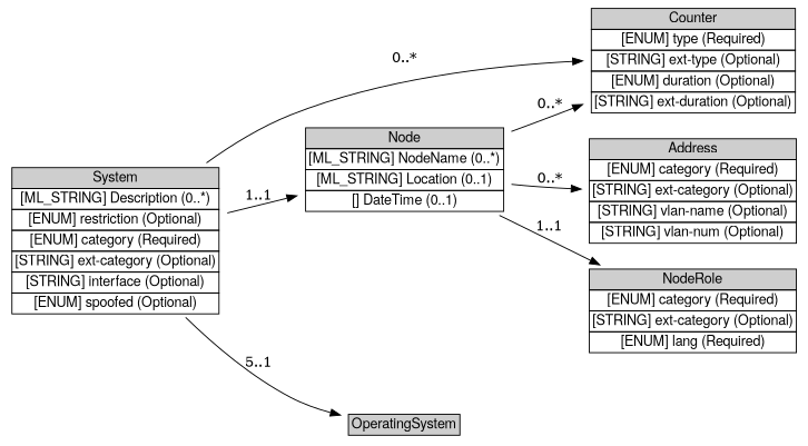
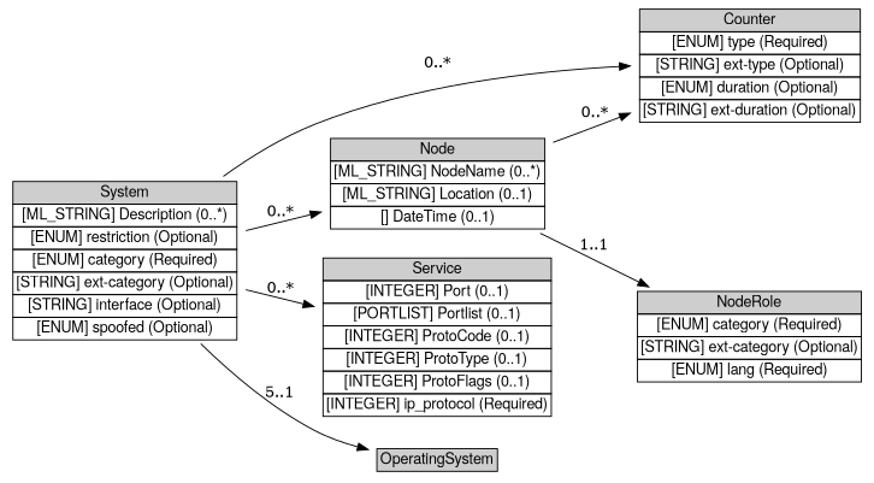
  digraph {
    rankdir=LR
    node [shape=plaintext]
    n1 [height=2.1528 label=<<table BORDER="0" CELLBORDER="1" CELLSPACING="0"> <tr> <td BGCOLOR="#CECECE" HREF="/html/IODEFv1/System.html" TITLE="The System class describes a system or network involved in an event. The systems or networks represented by this class are categorized according to the role they played in the incident through the category attribute. The value of this category attribute dictates the semantics of the aggregated classes in the System class. If the category attribute has a value of &quot;source&quot;, then the aggregated classes denote the machine and service from which the activity is originating. With a category attribute value of &quot;target&quot; or &quot;intermediary&quot;, then the machine or service is the one targeted in the activity. A value of &quot;sensor&quot; dictates that this System was part of an instrumentation to monitor the network. "><FONT FACE="Nimbus Sans L">System</FONT></td> </tr>" %<tr><td  HREF="/html/IODEFv1/System.html" TITLE="A free-form text description of the System."><FONT FACE="Nimbus Sans L">[ML_STRING] Description (0..*)</FONT></td></tr>%<tr><td  HREF="/html/IODEFv1/System.html" TITLE="This attribute is defined in Section 3.2."><FONT FACE="Nimbus Sans L">[ENUM] restriction (Optional)</FONT></td></tr>%<tr><td  HREF="/html/IODEFv1/System.html" TITLE="Classifies the role the host or network played in the incident.  The possible values are:"><FONT FACE="Nimbus Sans L">[ENUM] category (Required)</FONT></td></tr>%<tr><td  HREF="/html/IODEFv1/System.html" TITLE="A means by which to extend the category attribute.  See Section 5.1."><FONT FACE="Nimbus Sans L">[STRING] ext-category (Optional)</FONT></td></tr>%<tr><td  HREF="/html/IODEFv1/System.html" TITLE="Specifies the interface on which the event(s) on this System originated.  If the Node class specifies a network rather than a host, this attribute has no meaning."><FONT FACE="Nimbus Sans L">[STRING] interface (Optional)</FONT></td></tr>%<tr><td  HREF="/html/IODEFv1/System.html" TITLE="An indication of confidence in whether this System was the true target or attacking host.  The permitted values for this attribute are shown below.  The default value is &quot;unknown&quot;."><FONT FACE="Nimbus Sans L">[ENUM] spoofed (Optional)</FONT></td></tr>%</table>> width=3.0833]
    n2 [height=1.2778 label=<<table BORDER="0" CELLBORDER="1" CELLSPACING="0"> <tr> <td BGCOLOR="#CECECE" HREF="/html/IODEFv1/Node.html" TITLE="The Node class names a system (e.g., PC, router) or network. "><FONT FACE="Nimbus Sans L">Node</FONT></td> </tr>" %<tr><td  HREF="/html/IODEFv1/Node.html" TITLE="The name of the Node (e.g., fully qualified domain name).  This information MUST be provided if no Address information is given."><FONT FACE="Nimbus Sans L">[ML_STRING] NodeName (0..*)</FONT></td></tr>%<tr><td  HREF="/html/IODEFv1/Node.html" TITLE="A free-from description of the physical location of the equipment."><FONT FACE="Nimbus Sans L">[ML_STRING] Location (0..1)</FONT></td></tr>%<tr><td  HREF="/html/IODEFv1/Node.html" TITLE="A timestamp of when the resolution between the name and address was performed.  This information SHOULD be provided if both an Address and NodeName are specified."><FONT FACE="Nimbus Sans L">[] DateTime (0..1)</FONT></td></tr>%</table>> width=2.9583]
    n3 [height=1.5694 label=<<table BORDER="0" CELLBORDER="1" CELLSPACING="0"> <tr> <td BGCOLOR="#CECECE" HREF="/html/IODEFv1/Counter.html" TITLE="The Counter class summarize multiple occurrences of some event, or conveys counts or rates on various features (e.g., packets, sessions, events). "><FONT FACE="Nimbus Sans L">Counter</FONT></td> </tr>" %<tr><td  HREF="/html/IODEFv1/Counter.html" TITLE="Specifies the units of the element content."><FONT FACE="Nimbus Sans L">[ENUM] type (Required)</FONT></td></tr>%<tr><td  HREF="/html/IODEFv1/Counter.html" TITLE="A means by which to extend the type attribute. See Section 5.1."><FONT FACE="Nimbus Sans L">[STRING] ext-type (Optional)</FONT></td></tr>%<tr><td  HREF="/html/IODEFv1/Counter.html" TITLE="If present, the Counter class represents a rate rather than a count over the entire event.  In that case, this attribute specifies the denominator of the rate (where the type attribute specified the nominator).  The possible values of this attribute are defined in Section 3.10.2"><FONT FACE="Nimbus Sans L">[ENUM] duration (Optional)</FONT></td></tr>%<tr><td  HREF="/html/IODEFv1/Counter.html" TITLE="A means by which to extend the duration attribute.  See Section 5.1."><FONT FACE="Nimbus Sans L">[STRING] ext-duration (Optional)</FONT></td></tr>%</table>> width=3.0417]
+   n4 [height=2.1528 label=<<table BORDER="0" CELLBORDER="1" CELLSPACING="0"> <tr> <td BGCOLOR="#CECECE" HREF="/html/IODEFv1/Service.html" TITLE="The Service class describes a network service of a host or network. The service is identified by specific port or list of ports, along with the application listening on that port. "><FONT FACE="Nimbus Sans L">Service</FONT></td> </tr>" %<tr><td  HREF="/html/IODEFv1/Service.html" TITLE="A port number."><FONT FACE="Nimbus Sans L">[INTEGER] Port (0..1)</FONT></td></tr>%<tr><td  HREF="/html/IODEFv1/Service.html" TITLE="A list of port numbers formatted according to Section 2.10."><FONT FACE="Nimbus Sans L">[PORTLIST] Portlist (0..1)</FONT></td></tr>%<tr><td  HREF="/html/IODEFv1/Service.html" TITLE="A layer-4 protocol-specific code field (e.g., ICMP code field)."><FONT FACE="Nimbus Sans L">[INTEGER] ProtoCode (0..1)</FONT></td></tr>%<tr><td  HREF="/html/IODEFv1/Service.html" TITLE="A layer-4 protocol specific type field (e.g., ICMP type field)."><FONT FACE="Nimbus Sans L">[INTEGER] ProtoType (0..1)</FONT></td></tr>%<tr><td  HREF="/html/IODEFv1/Service.html" TITLE="A layer-4 protocol specific flag field (e.g., TCP flag field)."><FONT FACE="Nimbus Sans L">[INTEGER] ProtoFlags (0..1)</FONT></td></tr>%<tr><td  HREF="/html/IODEFv1/Service.html" TITLE="The IANA protocol number."><FONT FACE="Nimbus Sans L">[INTEGER] ip_protocol (Required)</FONT></td></tr>%</table>> width=3.1667]
    n5 [height=0.5 label=<<table BORDER="0" CELLBORDER="1" CELLSPACING="0"> <tr> <td BGCOLOR="#CECECE" HREF="/html/IODEFv1/OperatingSystem.html" TITLE="The OperatingSystem class describes the operating system running on a System. The definition is identical to the Application class (Section 3.17.1). "><FONT FACE="Nimbus Sans L">OperatingSystem</FONT></td> </tr>" %</table>> width=1.7778]
-   n6 [height=1.5694 label=<<table BORDER="0" CELLBORDER="1" CELLSPACING="0"> <tr> <td BGCOLOR="#CECECE" HREF="/html/IODEFv1/Address.html" TITLE="The Address class represents a hardware (layer-2), network (layer-3), or application (layer-7) address. "><FONT FACE="Nimbus Sans L">Address</FONT></td> </tr>" %<tr><td  HREF="/html/IODEFv1/Address.html" TITLE="The type of address represented.  The permitted values for this attribute are shown below.  The default value is &quot;ipv4-addr&quot;."><FONT FACE="Nimbus Sans L">[ENUM] category (Required)</FONT></td></tr>%<tr><td  HREF="/html/IODEFv1/Address.html" TITLE="A means by which to extend the category attribute.  See Section 5.1."><FONT FACE="Nimbus Sans L">[STRING] ext-category (Optional)</FONT></td></tr>%<tr><td  HREF="/html/IODEFv1/Address.html" TITLE="The name of the Virtual LAN to which the address belongs."><FONT FACE="Nimbus Sans L">[STRING] vlan-name (Optional)</FONT></td></tr>%<tr><td  HREF="/html/IODEFv1/Address.html" TITLE="The number of the Virtual LAN to which the address belongs."><FONT FACE="Nimbus Sans L">[STRING] vlan-num (Optional)</FONT></td></tr>%</table>> width=3.0833]
    n7 [height=1.2778 label=<<table BORDER="0" CELLBORDER="1" CELLSPACING="0"> <tr> <td BGCOLOR="#CECECE" HREF="/html/IODEFv1/NodeRole.html" TITLE="The NodeRole class describes the intended function performed by a particular host. "><FONT FACE="Nimbus Sans L">NodeRole</FONT></td> </tr>" %<tr><td  HREF="/html/IODEFv1/NodeRole.html" TITLE="Functionality provided by a node."><FONT FACE="Nimbus Sans L">[ENUM] category (Required)</FONT></td></tr>%<tr><td  HREF="/html/IODEFv1/NodeRole.html" TITLE="A means by which to extend the category attribute.  See Section 5.1."><FONT FACE="Nimbus Sans L">[STRING] ext-category (Optional)</FONT></td></tr>%<tr><td  HREF="/html/IODEFv1/NodeRole.html" TITLE="A valid language code per RFC 4646 [7] constrained by the definition of &quot;xs:language&quot;.  The interpretation of this code is described in Section 6."><FONT FACE="Nimbus Sans L">[ENUM] lang (Required)</FONT></td></tr>%</table>> width=3.0833]
-   n1 -> n2 [label="1..1"]
+   n1 -> n2 [label="0..*"]
    n1 -> n3 [label="0..*"]
+   n1 -> n4 [label="0..*"]
    n1 -> n5 [label="5..1"]
    n2 -> n3 [label="0..*"]
-   n2 -> n6 [label="0..*"]
    n2 -> n7 [label="1..1"]
  }
